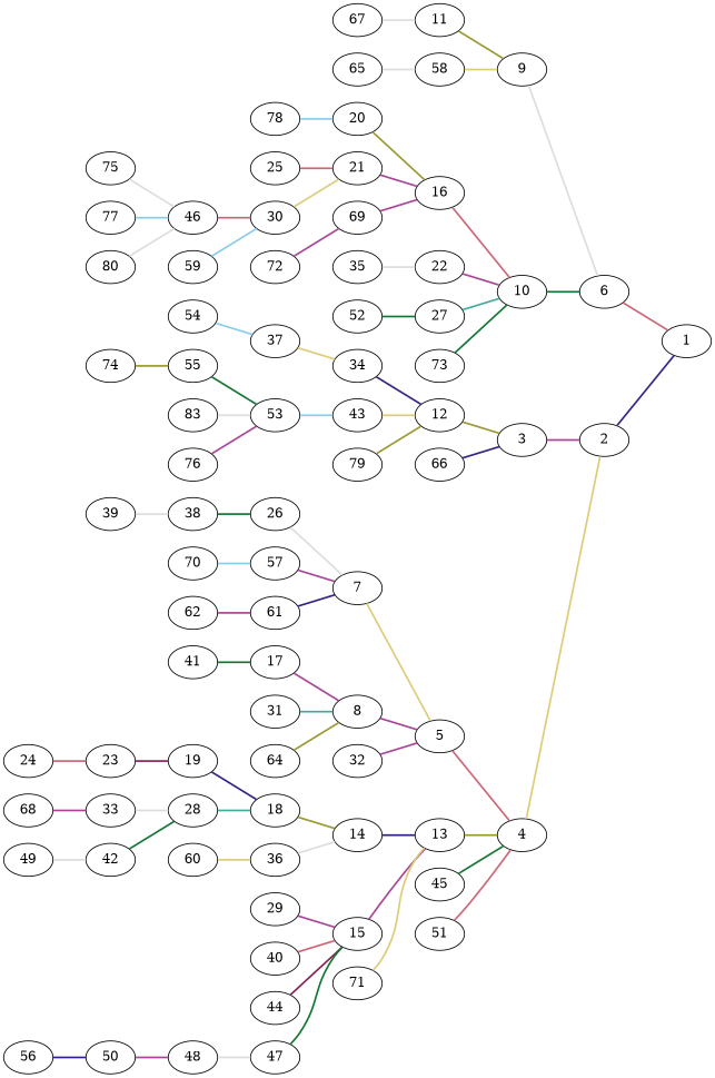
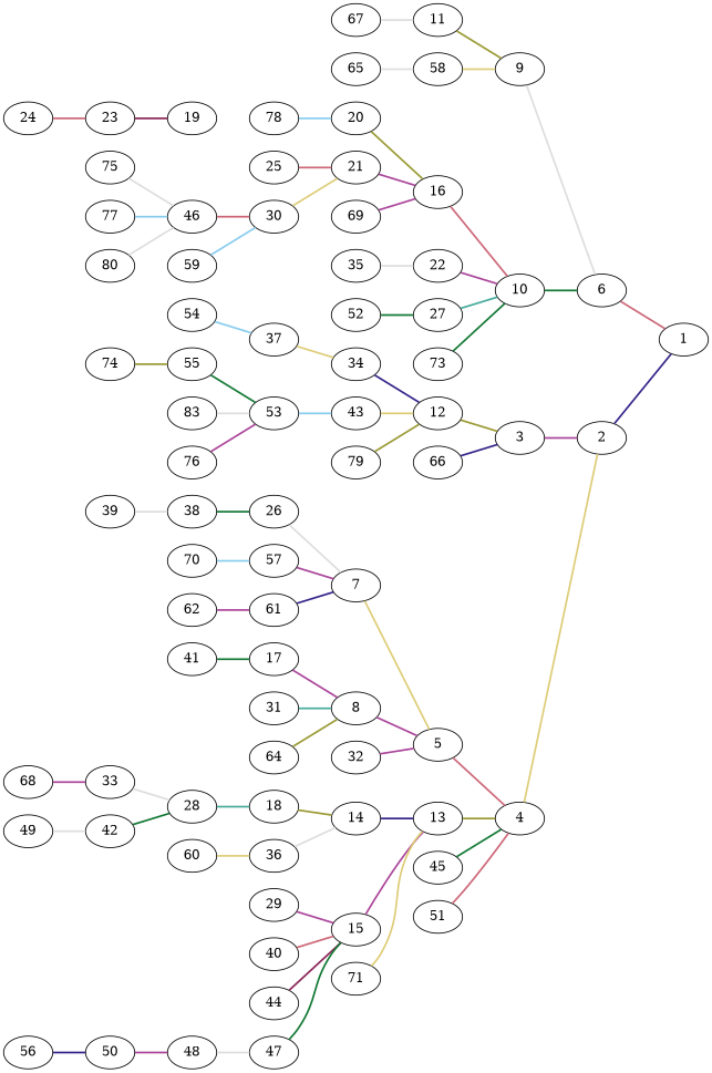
  graph {
    rankdir=LR
    edge [color="#AA4499" style=bold]
    2
    1
    3
    4
    5
    6
    7
    8
    9
    10
    11
    12
    13
    14
    15
    16
    17
    18
    19
    20
    21
    22
    23
    24
    25
    26
    27
    28
    29
    30
    31
    32
    33
    34
    35
    36
    37
    38
    39
    40
    41
    42
    43
    44
    45
    46
    47
    48
    49
    50
    51
    52
    53
    54
    55
    56
    57
    58
    59
    60
    61
    62
    n63 [label=83]
    64
    65
    66
    67
    68
    69
    70
    71
-   72
    73
    74
    75
    76
    77
    78
    79
    80
    2 -- 1 [color="#332288"]
    3 -- 2
    4 -- 2 [color="#DDCC77"]
    5 -- 4 [color="#CC6677"]
    6 -- 1 [color="#CC6677"]
    7 -- 5 [color="#DDCC77"]
    8 -- 5
    9 -- 6 [color="#DDDDDD"]
    10 -- 6 [color="#117733"]
    11 -- 9 [color="#999933"]
    12 -- 3 [color="#999933"]
    13 -- 4 [color="#999933"]
    14 -- 13 [color="#332288"]
    15 -- 13
    16 -- 10 [color="#CC6677"]
    17 -- 8
    18 -- 14 [color="#999933"]
-   19 -- 18 [color="#332288"]
    20 -- 16 [color="#999933"]
    21 -- 16
    22 -- 10
    23 -- 19 [color="#882255"]
    24 -- 23 [color="#CC6677"]
    25 -- 21 [color="#CC6677"]
    26 -- 7 [color="#DDDDDD"]
    27 -- 10 [color="#44AA99"]
    28 -- 18 [color="#44AA99"]
    29 -- 15
    30 -- 21 [color="#DDCC77"]
    31 -- 8 [color="#44AA99"]
    32 -- 5
    33 -- 28 [color="#DDDDDD"]
    34 -- 12 [color="#332288"]
    35 -- 22 [color="#DDDDDD"]
    36 -- 14 [color="#DDDDDD"]
    37 -- 34 [color="#DDCC77"]
    38 -- 26 [color="#117733"]
    39 -- 38 [color="#DDDDDD"]
    40 -- 15 [color="#CC6677"]
    41 -- 17 [color="#117733"]
    42 -- 28 [color="#117733"]
    43 -- 12 [color="#DDCC77"]
    44 -- 15 [color="#882255"]
    45 -- 4 [color="#117733"]
    46 -- 30 [color="#CC6677"]
    47 -- 15 [color="#117733"]
    48 -- 47 [color="#DDDDDD"]
    49 -- 42 [color="#DDDDDD"]
    50 -- 48
    51 -- 4 [color="#CC6677"]
    52 -- 27 [color="#117733"]
    53 -- 43 [color="#88CCEE"]
    54 -- 37 [color="#88CCEE"]
    55 -- 53 [color="#117733"]
    56 -- 50 [color="#332288"]
    57 -- 7
    58 -- 9 [color="#DDCC77"]
    59 -- 30 [color="#88CCEE"]
    60 -- 36 [color="#DDCC77"]
    61 -- 7 [color="#332288"]
    62 -- 61
    n63 -- 53 [color="#DDDDDD"]
    64 -- 8 [color="#999933"]
    65 -- 58 [color="#DDDDDD"]
    66 -- 3 [color="#332288"]
    67 -- 11 [color="#DDDDDD"]
    68 -- 33
    69 -- 16
    70 -- 57 [color="#88CCEE"]
    71 -- 13 [color="#DDCC77"]
-   72 -- 69
    73 -- 10 [color="#117733"]
    74 -- 55 [color="#999933"]
    75 -- 46 [color="#DDDDDD"]
    76 -- 53
    77 -- 46 [color="#88CCEE"]
    78 -- 20 [color="#88CCEE"]
    79 -- 12 [color="#999933"]
    80 -- 46 [color="#DDDDDD"]
  }
